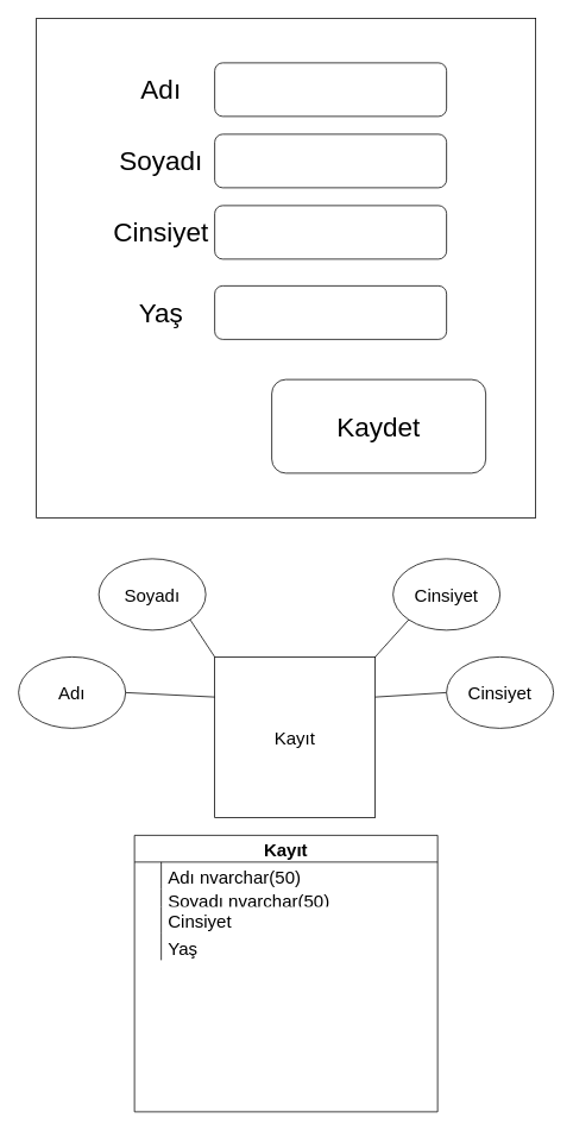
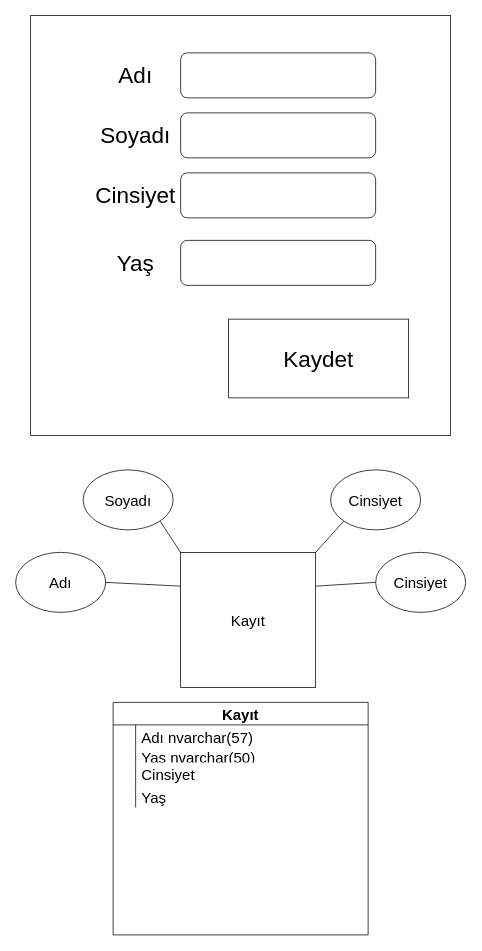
  <mxCell id="0" />
  <mxCell id="1" parent="0" />
  <mxCell id="2" value="" style="whiteSpace=wrap;html=1;aspect=fixed;" parent="1" vertex="1"><mxGeometry x="40" y="20" width="560" height="560" as="geometry" /></mxCell>
  <mxCell id="3" value="" style="rounded=1;whiteSpace=wrap;html=1;" parent="1" vertex="1"><mxGeometry x="240" y="70" width="260" height="60" as="geometry" /></mxCell>
  <mxCell id="4" value="" style="rounded=1;whiteSpace=wrap;html=1;" parent="1" vertex="1"><mxGeometry x="240" y="150" width="260" height="60" as="geometry" /></mxCell>
  <mxCell id="5" value="" style="rounded=1;whiteSpace=wrap;html=1;" parent="1" vertex="1"><mxGeometry x="240" y="230" width="260" height="60" as="geometry" /></mxCell>
  <mxCell id="6" value="" style="rounded=1;whiteSpace=wrap;html=1;" parent="1" vertex="1"><mxGeometry x="240" y="320" width="260" height="60" as="geometry" /></mxCell>
  <mxCell id="7" value="&lt;font style=&quot;font-size: 30px&quot;&gt;Soyadı&lt;/font&gt;" style="text;html=1;strokeColor=none;fillColor=none;align=center;verticalAlign=middle;whiteSpace=wrap;rounded=0;" parent="1" vertex="1"><mxGeometry x="120" y="150" width="120" height="60" as="geometry" /></mxCell>
  <mxCell id="8" value="&lt;span style=&quot;font-size: 30px&quot;&gt;Cinsiyet&lt;/span&gt;" style="text;html=1;strokeColor=none;fillColor=none;align=center;verticalAlign=middle;whiteSpace=wrap;rounded=0;" parent="1" vertex="1"><mxGeometry x="120" y="230" width="120" height="60" as="geometry" /></mxCell>
  <mxCell id="9" value="&lt;font style=&quot;font-size: 30px&quot;&gt;Yaş&lt;/font&gt;" style="text;html=1;strokeColor=none;fillColor=none;align=center;verticalAlign=middle;whiteSpace=wrap;rounded=0;" parent="1" vertex="1"><mxGeometry x="120" y="320" width="120" height="60" as="geometry" /></mxCell>
  <mxCell id="10" value="&lt;font style=&quot;font-size: 30px&quot;&gt;Adı&lt;/font&gt;" style="text;html=1;strokeColor=none;fillColor=none;align=center;verticalAlign=middle;whiteSpace=wrap;rounded=0;" parent="1" vertex="1"><mxGeometry x="120" y="70" width="120" height="60" as="geometry" /></mxCell>
- <mxCell id="11" value="Kaydet" style="whiteSpace=wrap;html=1;fontSize=30;rounded=1;" parent="1" vertex="1"><mxGeometry x="304" y="425" width="240" height="105" as="geometry" /></mxCell>
+ <mxCell id="11" value="Kaydet" style="rounded=0;whiteSpace=wrap;html=1;fontSize=30;" parent="1" vertex="1"><mxGeometry x="304" y="425" width="240" height="105" as="geometry" /></mxCell>
  <mxCell id="12" value="&lt;font style=&quot;font-size: 20px&quot;&gt;Kayıt&lt;/font&gt;" style="whiteSpace=wrap;html=1;aspect=fixed;" vertex="1" parent="1"><mxGeometry x="240" y="736" width="180" height="180" as="geometry" /></mxCell>
  <mxCell id="13" value="&lt;font style=&quot;font-size: 20px&quot;&gt;Soyadı&lt;/font&gt;" style="ellipse;whiteSpace=wrap;html=1;" vertex="1" parent="1"><mxGeometry x="110" y="626" width="120" height="80" as="geometry" /></mxCell>
  <mxCell id="14" value="&lt;font style=&quot;font-size: 20px&quot;&gt;Adı&lt;/font&gt;" style="ellipse;whiteSpace=wrap;html=1;" vertex="1" parent="1"><mxGeometry x="20" y="736" width="120" height="80" as="geometry" /></mxCell>
  <mxCell id="15" value="" style="endArrow=none;html=1;rounded=0;exitX=1;exitY=0.5;exitDx=0;exitDy=0;entryX=0;entryY=0.25;entryDx=0;entryDy=0;" edge="1" parent="1" source="14" target="12"><mxGeometry width="50" height="50" relative="1" as="geometry"><mxPoint x="310" y="586" as="sourcePoint" /><mxPoint x="360" y="536" as="targetPoint" /></mxGeometry></mxCell>
  <mxCell id="16" value="" style="endArrow=none;html=1;rounded=0;entryX=1;entryY=1;entryDx=0;entryDy=0;exitX=0;exitY=0;exitDx=0;exitDy=0;" edge="1" parent="1" source="12" target="13"><mxGeometry width="50" height="50" relative="1" as="geometry"><mxPoint x="310" y="586" as="sourcePoint" /><mxPoint x="360" y="536" as="targetPoint" /></mxGeometry></mxCell>
  <mxCell id="17" value="&lt;font style=&quot;font-size: 20px&quot;&gt;Cinsiyet&lt;/font&gt;" style="ellipse;whiteSpace=wrap;html=1;" vertex="1" parent="1"><mxGeometry x="440" y="626" width="120" height="80" as="geometry" /></mxCell>
  <mxCell id="18" value="" style="endArrow=none;html=1;rounded=0;entryX=0;entryY=1;entryDx=0;entryDy=0;exitX=1;exitY=0;exitDx=0;exitDy=0;" edge="1" parent="1" source="12" target="17"><mxGeometry width="50" height="50" relative="1" as="geometry"><mxPoint x="310" y="586" as="sourcePoint" /><mxPoint x="360" y="536" as="targetPoint" /></mxGeometry></mxCell>
  <mxCell id="19" value="" style="endArrow=none;html=1;rounded=0;entryX=0;entryY=0.5;entryDx=0;entryDy=0;exitX=1;exitY=0.25;exitDx=0;exitDy=0;" edge="1" parent="1" source="12" target="20"><mxGeometry width="50" height="50" relative="1" as="geometry"><mxPoint x="310" y="586" as="sourcePoint" /><mxPoint x="360" y="536" as="targetPoint" /></mxGeometry></mxCell>
  <mxCell id="20" value="&lt;font style=&quot;font-size: 20px&quot;&gt;Cinsiyet&lt;/font&gt;" style="ellipse;whiteSpace=wrap;html=1;" vertex="1" parent="1"><mxGeometry x="500" y="736" width="120" height="80" as="geometry" /></mxCell>
  <mxCell id="21" value="Kayıt" style="shape=table;startSize=30;container=1;collapsible=1;childLayout=tableLayout;fixedRows=1;rowLines=0;fontStyle=1;align=center;resizeLast=1;fontSize=20;" vertex="1" parent="1"><mxGeometry x="150" y="936" width="340" height="310" as="geometry" /></mxCell>
  <mxCell id="22" value="" style="shape=partialRectangle;collapsible=0;dropTarget=0;pointerEvents=0;fillColor=none;top=0;left=0;bottom=0;right=0;points=[[0,0.5],[1,0.5]];portConstraint=eastwest;fontSize=20;" vertex="1" parent="21"><mxGeometry y="30" width="340" height="30" as="geometry" /></mxCell>
  <mxCell id="23" value="" style="shape=partialRectangle;connectable=0;fillColor=none;top=0;left=0;bottom=0;right=0;editable=1;overflow=hidden;fontSize=20;" vertex="1" parent="22"><mxGeometry width="30" height="30" as="geometry"><mxRectangle width="30" height="30" as="alternateBounds" /></mxGeometry></mxCell>
- <mxCell id="24" value="Adı nvarchar(50)" style="shape=partialRectangle;connectable=0;fillColor=none;top=0;left=0;bottom=0;right=0;align=left;spacingLeft=6;overflow=hidden;fontSize=20;" vertex="1" parent="22"><mxGeometry x="30" width="310" height="30" as="geometry"><mxRectangle width="310" height="30" as="alternateBounds" /></mxGeometry></mxCell>
+ <mxCell id="24" value="Adı nvarchar(57)" style="shape=partialRectangle;connectable=0;fillColor=none;top=0;left=0;bottom=0;right=0;align=left;spacingLeft=6;overflow=hidden;fontSize=20;" vertex="1" parent="22"><mxGeometry x="30" width="310" height="30" as="geometry"><mxRectangle width="310" height="30" as="alternateBounds" /></mxGeometry></mxCell>
  <mxCell id="25" value="" style="shape=partialRectangle;collapsible=0;dropTarget=0;pointerEvents=0;fillColor=none;top=0;left=0;bottom=0;right=0;points=[[0,0.5],[1,0.5]];portConstraint=eastwest;fontSize=20;" vertex="1" parent="21"><mxGeometry y="60" width="340" height="20" as="geometry" /></mxCell>
  <mxCell id="26" value="" style="shape=partialRectangle;connectable=0;fillColor=none;top=0;left=0;bottom=0;right=0;editable=1;overflow=hidden;fontSize=20;" vertex="1" parent="25"><mxGeometry width="30" height="20" as="geometry"><mxRectangle width="30" height="20" as="alternateBounds" /></mxGeometry></mxCell>
- <mxCell id="27" value="Soyadı nvarchar(50)" style="shape=partialRectangle;connectable=0;fillColor=none;top=0;left=0;bottom=0;right=0;align=left;spacingLeft=6;overflow=hidden;fontSize=20;" vertex="1" parent="25"><mxGeometry x="30" width="310" height="20" as="geometry"><mxRectangle width="310" height="20" as="alternateBounds" /></mxGeometry></mxCell>
+ <mxCell id="27" value="Yaş nvarchar(50)" style="shape=partialRectangle;connectable=0;fillColor=none;top=0;left=0;bottom=0;right=0;align=left;spacingLeft=6;overflow=hidden;fontSize=20;" vertex="1" parent="25"><mxGeometry x="30" width="310" height="20" as="geometry"><mxRectangle width="310" height="20" as="alternateBounds" /></mxGeometry></mxCell>
  <mxCell id="28" value="" style="shape=partialRectangle;collapsible=0;dropTarget=0;pointerEvents=0;fillColor=none;top=0;left=0;bottom=0;right=0;points=[[0,0.5],[1,0.5]];portConstraint=eastwest;fontSize=20;" vertex="1" parent="21"><mxGeometry y="80" width="340" height="30" as="geometry" /></mxCell>
  <mxCell id="29" value="" style="shape=partialRectangle;connectable=0;fillColor=none;top=0;left=0;bottom=0;right=0;editable=1;overflow=hidden;fontSize=20;" vertex="1" parent="28"><mxGeometry width="30" height="30" as="geometry"><mxRectangle width="30" height="30" as="alternateBounds" /></mxGeometry></mxCell>
  <mxCell id="30" value="Cinsiyet" style="shape=partialRectangle;connectable=0;fillColor=none;top=0;left=0;bottom=0;right=0;align=left;spacingLeft=6;overflow=hidden;fontSize=20;" vertex="1" parent="28"><mxGeometry x="30" width="310" height="30" as="geometry"><mxRectangle width="310" height="30" as="alternateBounds" /></mxGeometry></mxCell>
  <mxCell id="31" value="" style="shape=partialRectangle;collapsible=0;dropTarget=0;pointerEvents=0;fillColor=none;top=0;left=0;bottom=0;right=0;points=[[0,0.5],[1,0.5]];portConstraint=eastwest;fontSize=20;" vertex="1" parent="21"><mxGeometry y="110" width="340" height="30" as="geometry" /></mxCell>
  <mxCell id="32" value="" style="shape=partialRectangle;connectable=0;fillColor=none;top=0;left=0;bottom=0;right=0;editable=1;overflow=hidden;fontSize=20;" vertex="1" parent="31"><mxGeometry width="30" height="30" as="geometry"><mxRectangle width="30" height="30" as="alternateBounds" /></mxGeometry></mxCell>
  <mxCell id="33" value="Yaş" style="shape=partialRectangle;connectable=0;fillColor=none;top=0;left=0;bottom=0;right=0;align=left;spacingLeft=6;overflow=hidden;fontSize=20;" vertex="1" parent="31"><mxGeometry x="30" width="310" height="30" as="geometry"><mxRectangle width="310" height="30" as="alternateBounds" /></mxGeometry></mxCell>
